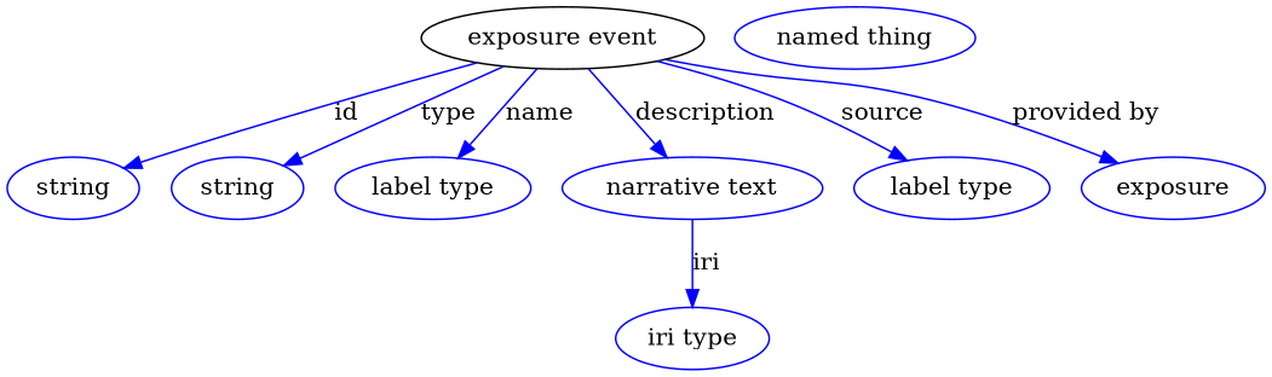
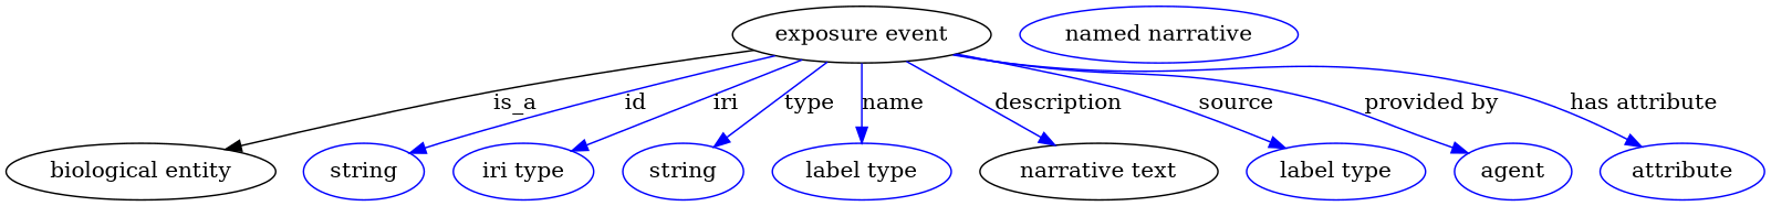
  digraph {
    node [color=blue]
    edge [color=blue style=solid]
    n1 [height=0.5 label="exposure event" width=1.7693 color=""]
+   "biological entity" [height=0.5 width=1.8957 color=""]
    n3 [height=0.5 label=string width=0.84854]
    n4 [height=0.5 label="iri type" width=1.011]
    n5 [height=0.5 label=string width=0.84854]
    n6 [height=0.5 label="label type" width=1.2638]
-   n7 [height=0.5 label="narrative text" width=1.6068]
+   n7 [color=black height=0.5 label="narrative text" width=1.6068]
    n8 [height=0.5 label="label type" width=1.2638]
-   n9 [height=0.5 label=exposure width=0.83048]
-   n11 [height=0.5 label="named thing" width=1.5346]
+   n9 [height=0.5 label=agent width=0.83048]
+   n10 [height=0.5 label=attribute width=1.1193]
+   n11 [height=0.5 label="named narrative" width=1.5346]
+   n1 -> "biological entity" [label=is_a color="" style=""]
    n1 -> n3 [label=id]
-   n7 -> n4 [label=iri]
+   n1 -> n4 [label=iri]
    n1 -> n5 [label=type]
    n1 -> n6 [label=name]
    n1 -> n7 [label=description]
    n1 -> n8 [label=source]
    n1 -> n9 [label="provided by"]
+   n1 -> n10 [label="has attribute"]
  }
